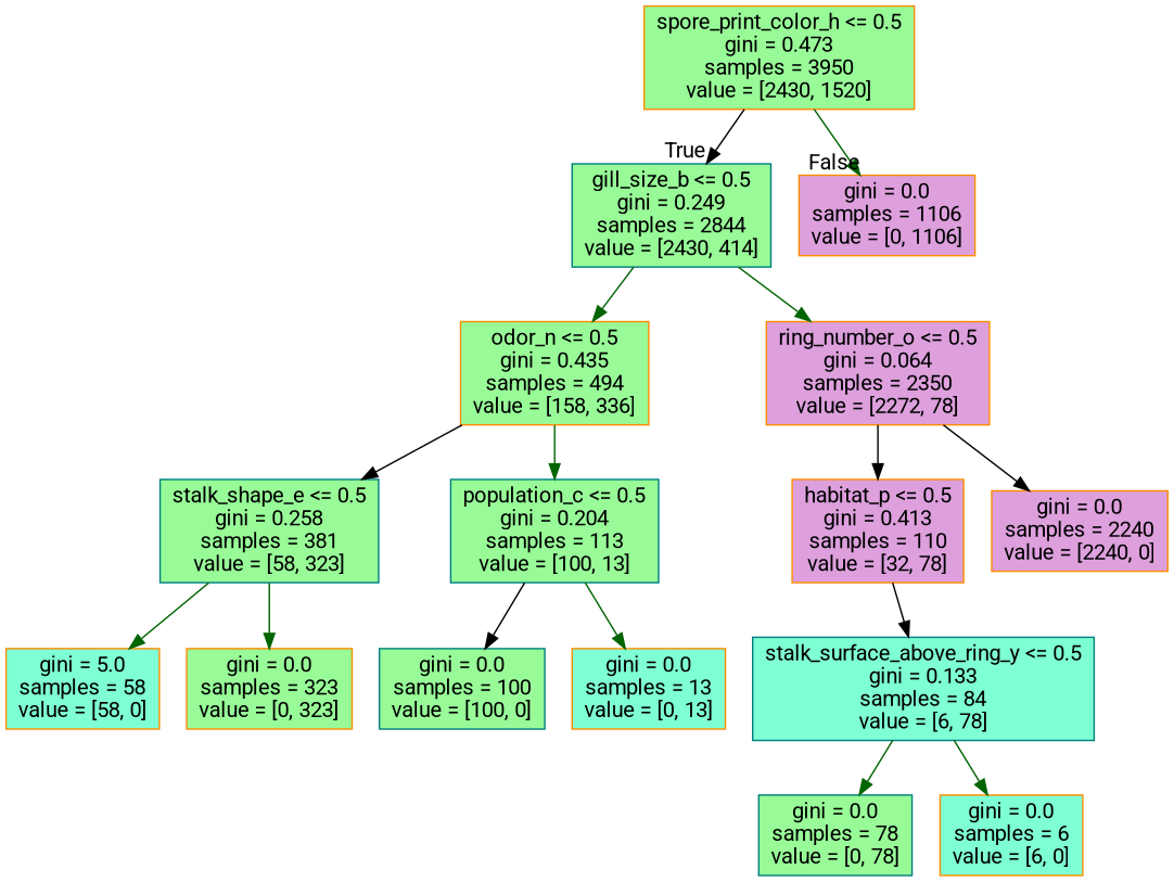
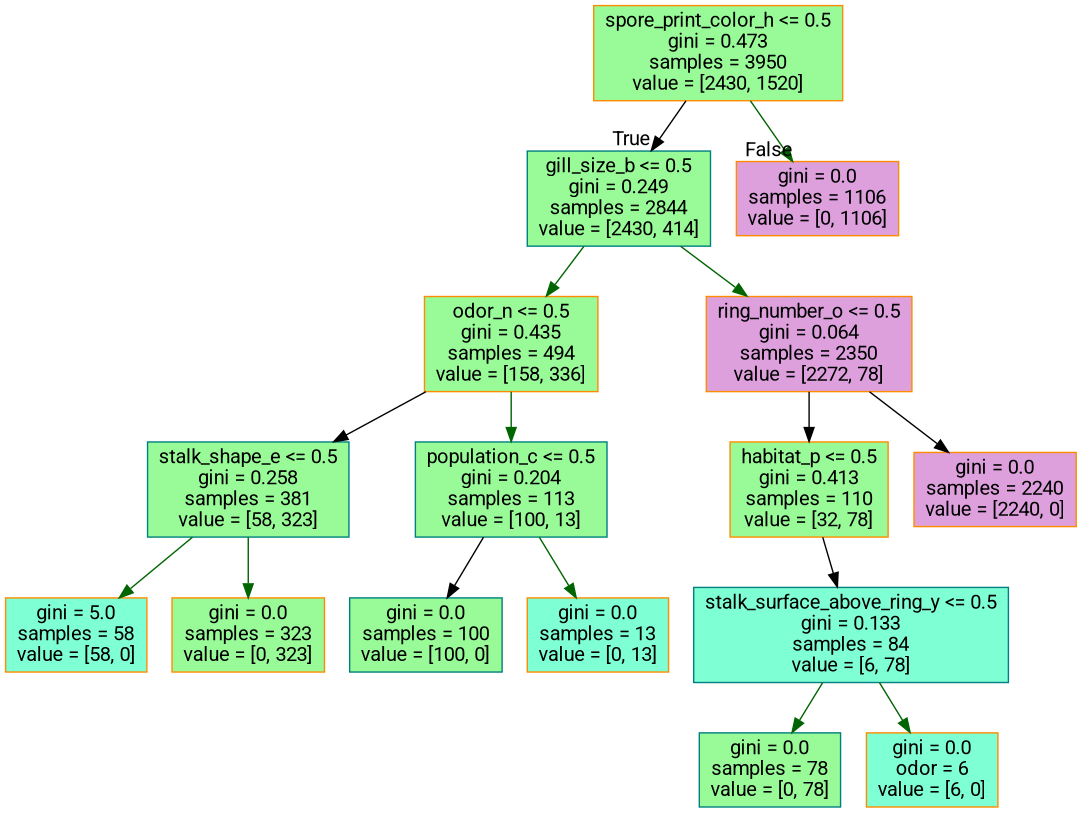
  digraph {
    fontname=Roboto
    node [color=darkorange fillcolor=palegreen fontname=Roboto shape=box style=filled]
    edge [color=darkgreen fontname=Roboto]
    n1 [label="spore_print_color_h <= 0.5\ngini = 0.473\nsamples = 3950\nvalue = [2430, 1520]"]
    n2 [color=teal label="gill_size_b <= 0.5\ngini = 0.249\nsamples = 2844\nvalue = [2430, 414]"]
    n3 [fillcolor=plum label="gini = 0.0\nsamples = 1106\nvalue = [0, 1106]"]
    n4 [label="odor_n <= 0.5\ngini = 0.435\nsamples = 494\nvalue = [158, 336]"]
    n5 [fillcolor=plum label="ring_number_o <= 0.5\ngini = 0.064\nsamples = 2350\nvalue = [2272, 78]"]
    n6 [color=teal label="stalk_shape_e <= 0.5\ngini = 0.258\nsamples = 381\nvalue = [58, 323]"]
    n7 [color=teal label="population_c <= 0.5\ngini = 0.204\nsamples = 113\nvalue = [100, 13]"]
-   n8 [fillcolor=plum label="habitat_p <= 0.5\ngini = 0.413\nsamples = 110\nvalue = [32, 78]"]
+   n8 [label="habitat_p <= 0.5\ngini = 0.413\nsamples = 110\nvalue = [32, 78]"]
    n9 [fillcolor=plum label="gini = 0.0\nsamples = 2240\nvalue = [2240, 0]"]
    n10 [fillcolor=aquamarine label="gini = 5.0\nsamples = 58\nvalue = [58, 0]"]
    n11 [label="gini = 0.0\nsamples = 323\nvalue = [0, 323]"]
    n12 [color=teal label="gini = 0.0\nsamples = 100\nvalue = [100, 0]"]
    n13 [fillcolor=aquamarine label="gini = 0.0\nsamples = 13\nvalue = [0, 13]"]
    n14 [color=teal fillcolor=aquamarine label="stalk_surface_above_ring_y <= 0.5\ngini = 0.133\nsamples = 84\nvalue = [6, 78]"]
    n15 [color=teal label="gini = 0.0\nsamples = 78\nvalue = [0, 78]"]
-   n16 [fillcolor=aquamarine label="gini = 0.0\nsamples = 6\nvalue = [6, 0]"]
+   n16 [fillcolor=aquamarine label="gini = 0.0\nodor = 6\nvalue = [6, 0]"]
    n1 -> n2 [color=black headlabel=True labelangle=45 labeldistance=2.5]
    n1 -> n3 [headlabel=False labelangle=-45 labeldistance=2.5]
    n2 -> n4
    n2 -> n5
    n4 -> n6 [color=black]
    n4 -> n7
    n5 -> n8 [color=black]
    n5 -> n9 [color=black]
    n6 -> n10
    n6 -> n11
    n7 -> n12 [color=black]
    n7 -> n13
    n8 -> n14 [color=black]
    n14 -> n15
    n14 -> n16
  }
